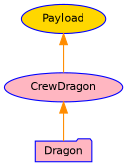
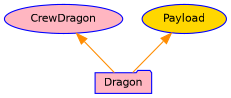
  digraph {
    node [color=blue fillcolor=lightpink fontname=Helvetica fontsize=10 shape=ellipse style=filled]
    edge [color=darkorange dir=back fontname=Helvetica fontsize=10 labelfontname=Helvetica labelfontsize=10 style=solid]
    n1 [fontcolor=black height=0.2 label=CrewDragon width=0.4]
    n2 [height=0.2 label=Dragon shape=folder width=0.4]
    n3 [fillcolor=gold height=0.2 label=Payload width=0.4]
    n1 -> n2
-   n3 -> n1
+   n3 -> n2
  }
